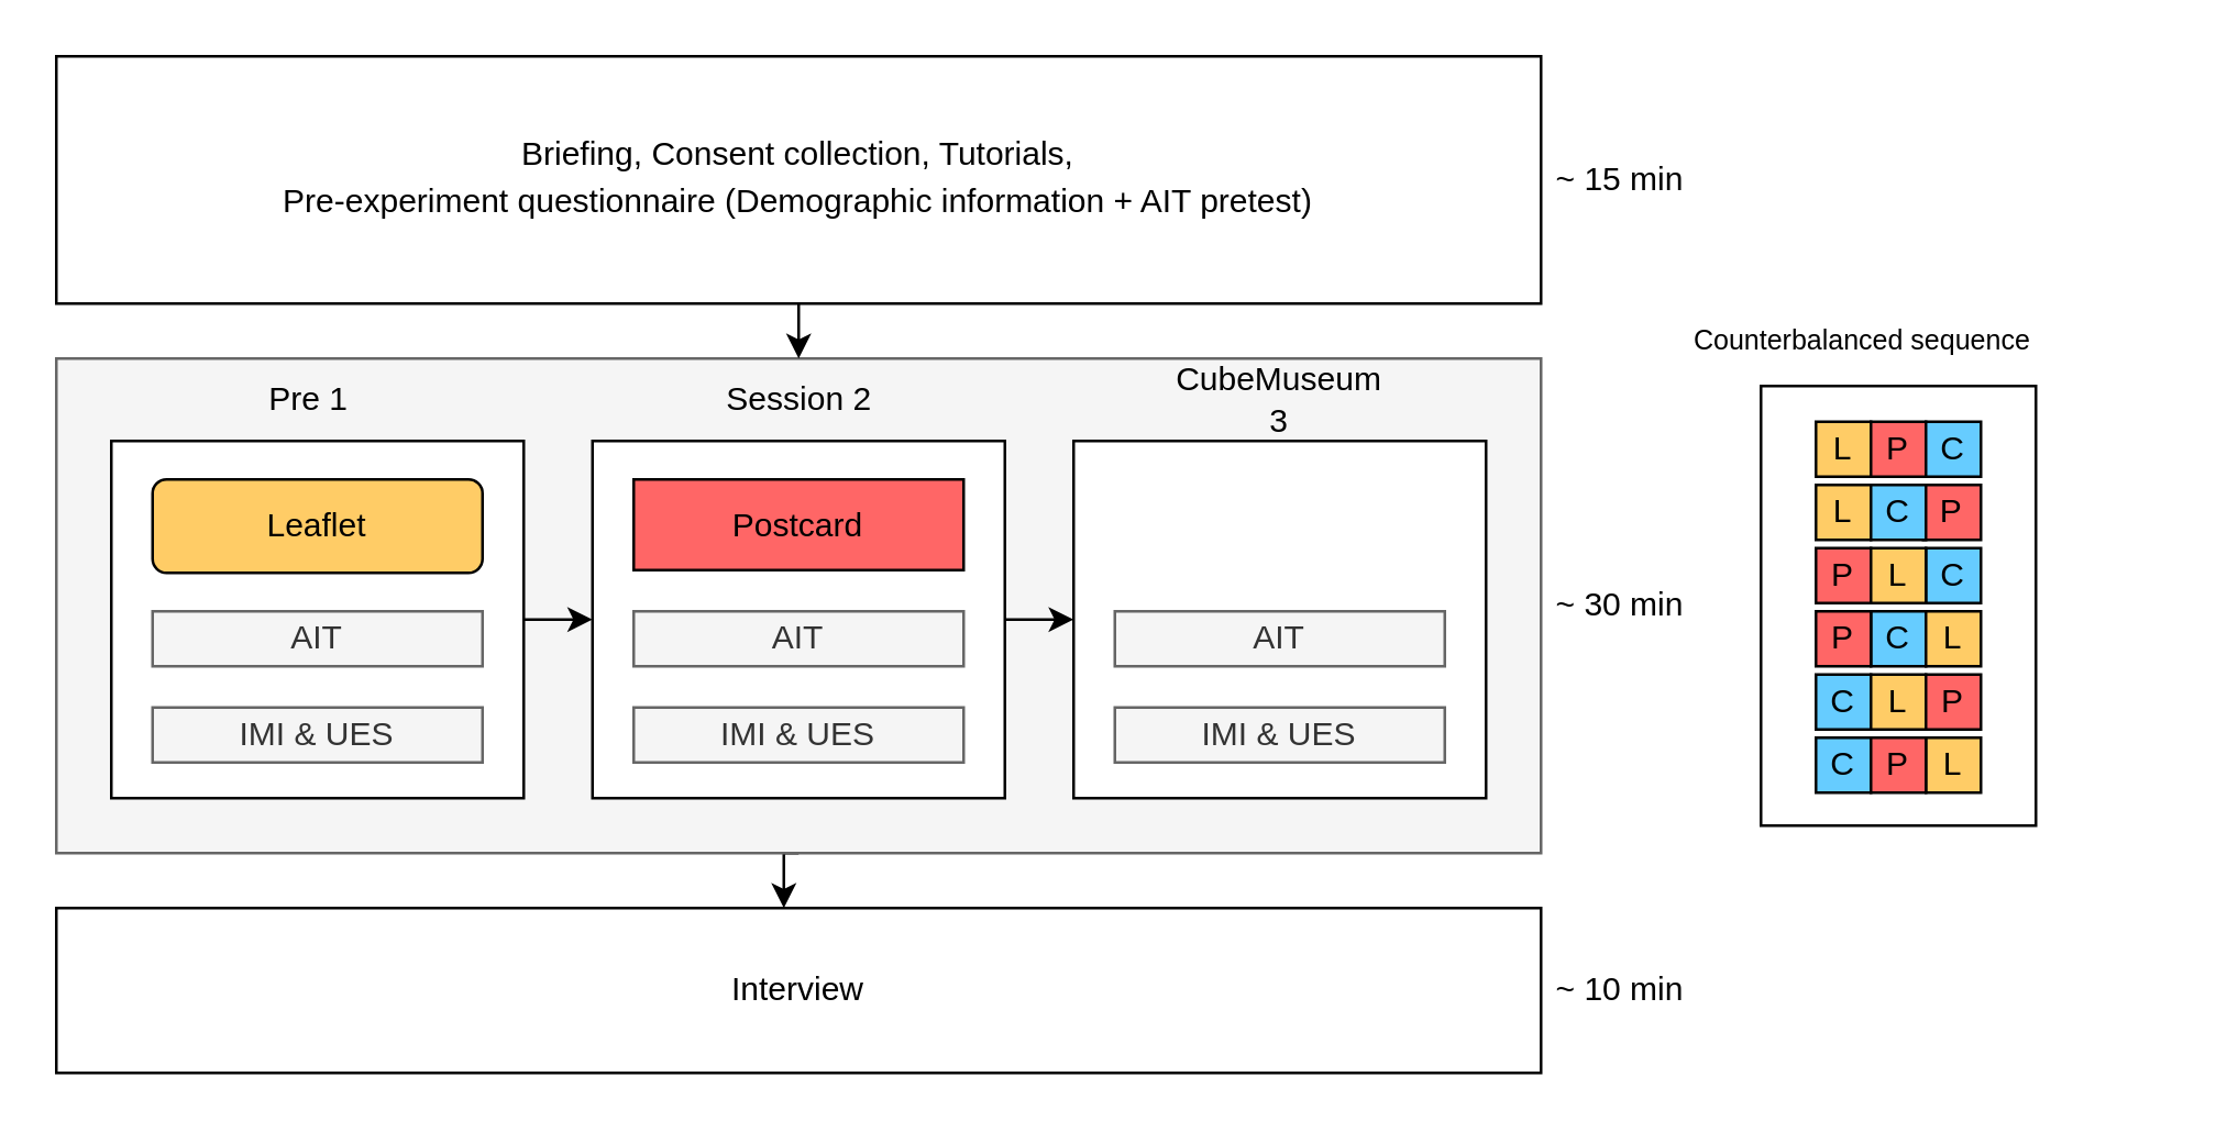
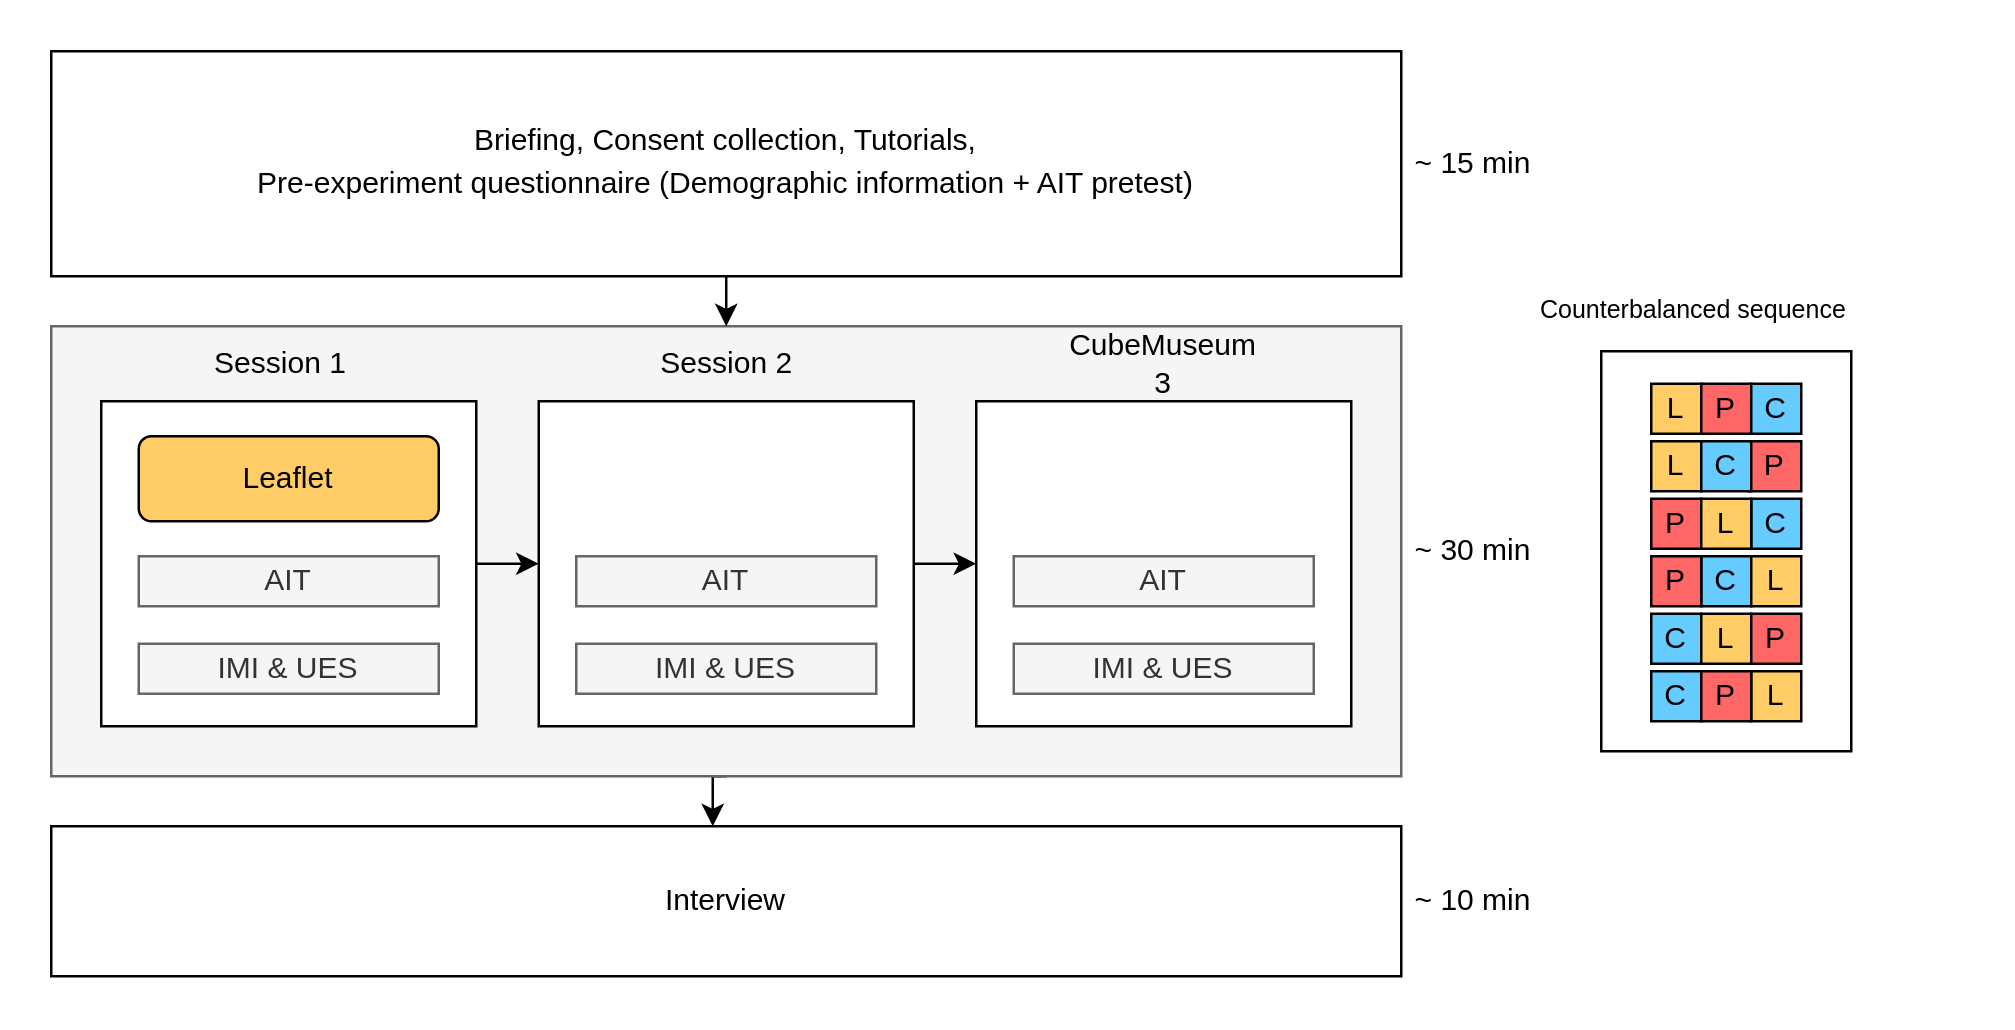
  <mxCell id="0" />
  <mxCell id="1" parent="0" />
  <mxCell id="2" value="" style="rounded=0;whiteSpace=wrap;html=1;" vertex="1" parent="1"><mxGeometry x="640" y="140" width="100" height="160" as="geometry" /></mxCell>
  <mxCell id="3" style="edgeStyle=orthogonalEdgeStyle;rounded=0;orthogonalLoop=1;jettySize=auto;html=1;exitX=0.5;exitY=1;exitDx=0;exitDy=0;entryX=0.49;entryY=0;entryDx=0;entryDy=0;entryPerimeter=0;" parent="1" source="4" target="12" edge="1"><mxGeometry relative="1" as="geometry" /></mxCell>
  <mxCell id="4" value="" style="rounded=0;whiteSpace=wrap;html=1;fillColor=#f5f5f5;strokeColor=#666666;fontColor=#333333;" parent="1" vertex="1"><mxGeometry x="20" y="130" width="540" height="180" as="geometry" /></mxCell>
  <mxCell id="5" style="edgeStyle=orthogonalEdgeStyle;rounded=0;orthogonalLoop=1;jettySize=auto;html=1;exitX=1;exitY=0.5;exitDx=0;exitDy=0;entryX=0;entryY=0.5;entryDx=0;entryDy=0;" parent="1" source="6" target="8" edge="1"><mxGeometry relative="1" as="geometry" /></mxCell>
  <mxCell id="6" value="" style="rounded=0;whiteSpace=wrap;html=1;" parent="1" vertex="1"><mxGeometry x="40" y="160" width="150" height="130" as="geometry" /></mxCell>
  <mxCell id="7" style="edgeStyle=orthogonalEdgeStyle;rounded=0;orthogonalLoop=1;jettySize=auto;html=1;exitX=1;exitY=0.5;exitDx=0;exitDy=0;entryX=0;entryY=0.5;entryDx=0;entryDy=0;" parent="1" source="8" target="9" edge="1"><mxGeometry relative="1" as="geometry" /></mxCell>
  <mxCell id="8" value="" style="rounded=0;whiteSpace=wrap;html=1;" parent="1" vertex="1"><mxGeometry x="215" y="160" width="150" height="130" as="geometry" /></mxCell>
  <mxCell id="9" value="" style="rounded=0;whiteSpace=wrap;html=1;" parent="1" vertex="1"><mxGeometry x="390" y="160" width="150" height="130" as="geometry" /></mxCell>
  <mxCell id="10" style="edgeStyle=orthogonalEdgeStyle;rounded=0;orthogonalLoop=1;jettySize=auto;html=1;exitX=0.5;exitY=1;exitDx=0;exitDy=0;entryX=0.5;entryY=0;entryDx=0;entryDy=0;" parent="1" source="11" target="4" edge="1"><mxGeometry relative="1" as="geometry" /></mxCell>
  <mxCell id="11" value="Briefing, Consent collection, Tutorials, &lt;br&gt;&lt;span&gt;&lt;span lang=&quot;EN-US&quot; style=&quot;line-height: 150%&quot;&gt;&lt;font face=&quot;Arial&quot;&gt;Pre-experiment questionnaire&amp;nbsp;&lt;/font&gt;&lt;/span&gt;&lt;/span&gt;(Demographic information + AIT pretest)" style="rounded=0;whiteSpace=wrap;html=1;" parent="1" vertex="1"><mxGeometry x="20" y="20" width="540" height="90" as="geometry" /></mxCell>
  <mxCell id="12" value="&lt;font face=&quot;Arial&quot;&gt;Interview&lt;/font&gt;" style="rounded=0;whiteSpace=wrap;html=1;" parent="1" vertex="1"><mxGeometry x="20" y="330" width="540" height="60" as="geometry" /></mxCell>
  <mxCell id="13" value="&lt;font face=&quot;Arial&quot;&gt;AIT&lt;/font&gt;" style="rounded=0;whiteSpace=wrap;html=1;fillColor=#f5f5f5;strokeColor=#666666;fontColor=#333333;" parent="1" vertex="1"><mxGeometry x="55" y="222" width="120" height="20" as="geometry" /></mxCell>
  <mxCell id="14" value="&lt;span style=&quot;font-family: &amp;#34;arial&amp;#34;&quot;&gt;AIT&lt;/span&gt;" style="rounded=0;whiteSpace=wrap;html=1;fillColor=#f5f5f5;strokeColor=#666666;fontColor=#333333;" parent="1" vertex="1"><mxGeometry x="230" y="222" width="120" height="20" as="geometry" /></mxCell>
  <mxCell id="15" value="&lt;span style=&quot;font-family: &amp;#34;arial&amp;#34;&quot;&gt;AIT&lt;/span&gt;" style="rounded=0;whiteSpace=wrap;html=1;fillColor=#f5f5f5;strokeColor=#666666;fontColor=#333333;" parent="1" vertex="1"><mxGeometry x="405" y="222" width="120" height="20" as="geometry" /></mxCell>
  <mxCell id="16" value="IMI &amp;amp; UES" style="rounded=0;whiteSpace=wrap;html=1;fillColor=#f5f5f5;strokeColor=#666666;fontColor=#333333;" parent="1" vertex="1"><mxGeometry x="55" y="257" width="120" height="20" as="geometry" /></mxCell>
  <mxCell id="17" value="&lt;span&gt;IMI &amp;amp; UES&lt;/span&gt;" style="rounded=0;whiteSpace=wrap;html=1;fillColor=#f5f5f5;strokeColor=#666666;fontColor=#333333;" parent="1" vertex="1"><mxGeometry x="230" y="257" width="120" height="20" as="geometry" /></mxCell>
  <mxCell id="18" value="&lt;span&gt;IMI &amp;amp; UES&lt;/span&gt;" style="rounded=0;whiteSpace=wrap;html=1;fillColor=#f5f5f5;strokeColor=#666666;fontColor=#333333;" parent="1" vertex="1"><mxGeometry x="405" y="257" width="120" height="20" as="geometry" /></mxCell>
  <mxCell id="19" value="&lt;font face=&quot;Arial&quot;&gt;L&lt;/font&gt;" style="rounded=0;whiteSpace=wrap;html=1;fontColor=#000000;fillColor=#ffcc66;" parent="1" vertex="1"><mxGeometry x="660" y="153" width="20" height="20" as="geometry" /></mxCell>
  <mxCell id="20" value="&lt;span style=&quot;font-family: &amp;#34;arial&amp;#34;&quot;&gt;L&lt;/span&gt;" style="rounded=0;whiteSpace=wrap;html=1;fontColor=#000000;fillColor=#FFCC66;" parent="1" vertex="1"><mxGeometry x="660" y="176" width="20" height="20" as="geometry" /></mxCell>
  <mxCell id="21" value="&lt;font face=&quot;Arial&quot;&gt;P&lt;/font&gt;" style="rounded=0;whiteSpace=wrap;html=1;fillColor=#FF6666;" parent="1" vertex="1"><mxGeometry x="680" y="153" width="20" height="20" as="geometry" /></mxCell>
  <mxCell id="22" value="&lt;font face=&quot;Arial&quot;&gt;P&lt;/font&gt;" style="rounded=0;whiteSpace=wrap;html=1;fillColor=#ff6666;" parent="1" vertex="1"><mxGeometry x="699" y="176" width="21" height="20" as="geometry" /></mxCell>
  <mxCell id="23" value="&lt;font face=&quot;Arial&quot;&gt;C&lt;/font&gt;" style="rounded=0;whiteSpace=wrap;html=1;fillColor=#66ccff;" parent="1" vertex="1"><mxGeometry x="700" y="153" width="20" height="20" as="geometry" /></mxCell>
  <mxCell id="24" value="&lt;span style=&quot;font-family: &amp;#34;arial&amp;#34;&quot;&gt;C&lt;/span&gt;" style="rounded=0;whiteSpace=wrap;html=1;fillColor=#66ccff;" parent="1" vertex="1"><mxGeometry x="680" y="176" width="20" height="20" as="geometry" /></mxCell>
  <mxCell id="25" value="&lt;span style=&quot;font-family: &amp;#34;arial&amp;#34;&quot;&gt;P&lt;/span&gt;" style="rounded=0;whiteSpace=wrap;html=1;fillColor=#FF6666;" parent="1" vertex="1"><mxGeometry x="660" y="199" width="20" height="20" as="geometry" /></mxCell>
  <mxCell id="26" value="&lt;span style=&quot;font-family: &amp;#34;arial&amp;#34;&quot;&gt;C&lt;/span&gt;" style="rounded=0;whiteSpace=wrap;html=1;fillColor=#66CCFF;" parent="1" vertex="1"><mxGeometry x="660" y="245" width="20" height="20" as="geometry" /></mxCell>
  <mxCell id="27" value="&lt;span style=&quot;font-family: &amp;#34;arial&amp;#34;&quot;&gt;L&lt;/span&gt;" style="rounded=0;whiteSpace=wrap;html=1;fillColor=#FFCC66;" parent="1" vertex="1"><mxGeometry x="680" y="245" width="20" height="20" as="geometry" /></mxCell>
  <mxCell id="28" value="&lt;span style=&quot;font-family: &amp;#34;arial&amp;#34;&quot;&gt;C&lt;/span&gt;" style="rounded=0;whiteSpace=wrap;html=1;fillColor=#66CCFF;" parent="1" vertex="1"><mxGeometry x="660" y="268" width="20" height="20" as="geometry" /></mxCell>
  <mxCell id="29" value="&lt;span style=&quot;font-family: &amp;#34;arial&amp;#34;&quot;&gt;L&lt;/span&gt;" style="rounded=0;whiteSpace=wrap;html=1;fillColor=#FFCC66;" parent="1" vertex="1"><mxGeometry x="700" y="268" width="20" height="20" as="geometry" /></mxCell>
  <mxCell id="30" value="&lt;span style=&quot;font-family: &amp;#34;arial&amp;#34;&quot;&gt;P&lt;/span&gt;" style="rounded=0;whiteSpace=wrap;html=1;fillColor=#FF6666;" parent="1" vertex="1"><mxGeometry x="700" y="245" width="20" height="20" as="geometry" /></mxCell>
  <mxCell id="31" value="&lt;span style=&quot;font-family: &amp;#34;arial&amp;#34;&quot;&gt;C&lt;/span&gt;" style="rounded=0;whiteSpace=wrap;html=1;fillColor=#66CCFF;" parent="1" vertex="1"><mxGeometry x="680" y="222" width="20" height="20" as="geometry" /></mxCell>
  <mxCell id="32" value="&lt;span style=&quot;font-family: &amp;#34;arial&amp;#34;&quot;&gt;C&lt;/span&gt;" style="rounded=0;whiteSpace=wrap;html=1;fillColor=#66CCFF;" parent="1" vertex="1"><mxGeometry x="700" y="199" width="20" height="20" as="geometry" /></mxCell>
  <mxCell id="33" value="&lt;span style=&quot;font-family: &amp;#34;arial&amp;#34;&quot;&gt;L&lt;/span&gt;" style="rounded=0;whiteSpace=wrap;html=1;fillColor=#FFCC66;" parent="1" vertex="1"><mxGeometry x="680" y="199" width="20" height="20" as="geometry" /></mxCell>
  <mxCell id="34" value="&lt;span style=&quot;font-family: &amp;#34;arial&amp;#34;&quot;&gt;P&lt;/span&gt;" style="rounded=0;whiteSpace=wrap;html=1;fillColor=#FF6666;" parent="1" vertex="1"><mxGeometry x="660" y="222" width="20" height="20" as="geometry" /></mxCell>
  <mxCell id="35" value="&lt;span style=&quot;font-family: &amp;#34;arial&amp;#34;&quot;&gt;L&lt;/span&gt;" style="rounded=0;whiteSpace=wrap;html=1;fillColor=#FFCC66;" parent="1" vertex="1"><mxGeometry x="700" y="222" width="20" height="20" as="geometry" /></mxCell>
  <mxCell id="36" value="&lt;span style=&quot;font-family: &amp;#34;arial&amp;#34;&quot;&gt;P&lt;/span&gt;" style="rounded=0;whiteSpace=wrap;html=1;fillColor=#FF6666;" parent="1" vertex="1"><mxGeometry x="680" y="268" width="20" height="20" as="geometry" /></mxCell>
  <mxCell id="37" value="&lt;font face=&quot;Arial&quot;&gt;~ 10 min&lt;/font&gt;" style="text;html=1;strokeColor=none;fillColor=none;align=center;verticalAlign=middle;whiteSpace=wrap;rounded=0;" parent="1" vertex="1"><mxGeometry x="554" y="335" width="70" height="50" as="geometry" /></mxCell>
  <mxCell id="38" value="&lt;font face=&quot;Arial&quot;&gt;~ 30 min&lt;/font&gt;" style="text;html=1;strokeColor=none;fillColor=none;align=center;verticalAlign=middle;whiteSpace=wrap;rounded=0;" parent="1" vertex="1"><mxGeometry x="554" y="195" width="70" height="50" as="geometry" /></mxCell>
  <mxCell id="39" value="&lt;font face=&quot;Arial&quot;&gt;~ 15 min&lt;/font&gt;" style="text;html=1;strokeColor=none;fillColor=none;align=center;verticalAlign=middle;whiteSpace=wrap;rounded=0;" parent="1" vertex="1"><mxGeometry x="554" y="40" width="70" height="50" as="geometry" /></mxCell>
  <mxCell id="40" value="&lt;span style=&quot;font-family: &amp;#34;arial&amp;#34;&quot;&gt;CubeMuseum 3&lt;/span&gt;" style="text;html=1;strokeColor=none;fillColor=none;align=center;verticalAlign=middle;whiteSpace=wrap;rounded=0;" parent="1" vertex="1"><mxGeometry x="430" y="120" width="70" height="50" as="geometry" /></mxCell>
  <mxCell id="41" value="&lt;span style=&quot;font-family: &amp;#34;arial&amp;#34;&quot;&gt;Session 2&lt;/span&gt;" style="text;html=1;strokeColor=none;fillColor=none;align=center;verticalAlign=middle;whiteSpace=wrap;rounded=0;" parent="1" vertex="1"><mxGeometry x="249.5" y="120" width="81" height="50" as="geometry" /></mxCell>
- <mxCell id="42" value="&lt;span style=&quot;font-family: &amp;#34;arial&amp;#34;&quot;&gt;Pre 1&lt;/span&gt;" style="text;html=1;strokeColor=none;fillColor=none;align=center;verticalAlign=middle;whiteSpace=wrap;rounded=0;" parent="1" vertex="1"><mxGeometry x="55" y="120" width="114" height="50" as="geometry" /></mxCell>
+ <mxCell id="42" value="&lt;span style=&quot;font-family: &amp;#34;arial&amp;#34;&quot;&gt;Session 1&lt;/span&gt;" style="text;html=1;strokeColor=none;fillColor=none;align=center;verticalAlign=middle;whiteSpace=wrap;rounded=0;" parent="1" vertex="1"><mxGeometry x="55" y="120" width="114" height="50" as="geometry" /></mxCell>
  <mxCell id="43" value="&lt;font face=&quot;Arial&quot;&gt;Leaflet&lt;/font&gt;" style="whiteSpace=wrap;html=1;fontColor=#000000;fillColor=#ffcc66;rounded=1;" vertex="1" parent="1"><mxGeometry x="55" y="174" width="120" height="34" as="geometry" /></mxCell>
- <mxCell id="44" value="&lt;font face=&quot;Arial&quot;&gt;Postcard&lt;/font&gt;" style="rounded=0;whiteSpace=wrap;html=1;fillColor=#FF6666;" vertex="1" parent="1"><mxGeometry x="230" y="174" width="120" height="33" as="geometry" /></mxCell>
  <mxCell id="45" value="&lt;span style=&quot;color: rgb(0 , 0 , 0) ; font-family: &amp;#34;arial&amp;#34; ; font-style: normal ; font-weight: 400 ; letter-spacing: normal ; text-align: center ; text-indent: 0px ; text-transform: none ; word-spacing: 0px ; display: inline ; float: none&quot;&gt;&lt;font style=&quot;font-size: 10px&quot;&gt;Counterbalanced sequence&lt;/font&gt;&lt;/span&gt;" style="text;whiteSpace=wrap;html=1;" vertex="1" parent="1"><mxGeometry x="614" y="109" width="170" height="29" as="geometry" /></mxCell>
